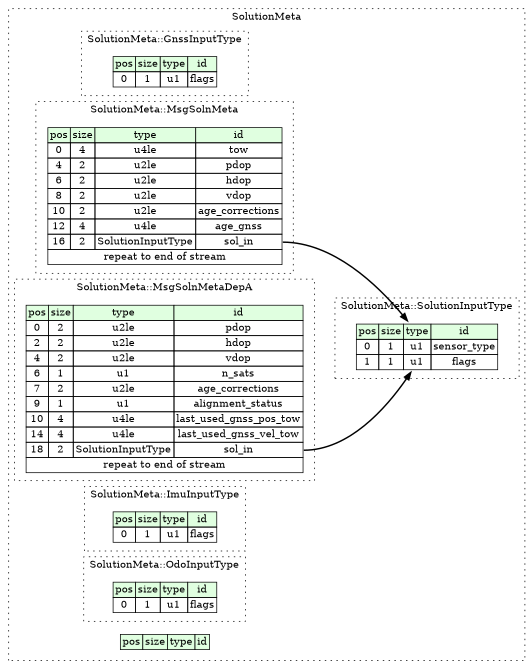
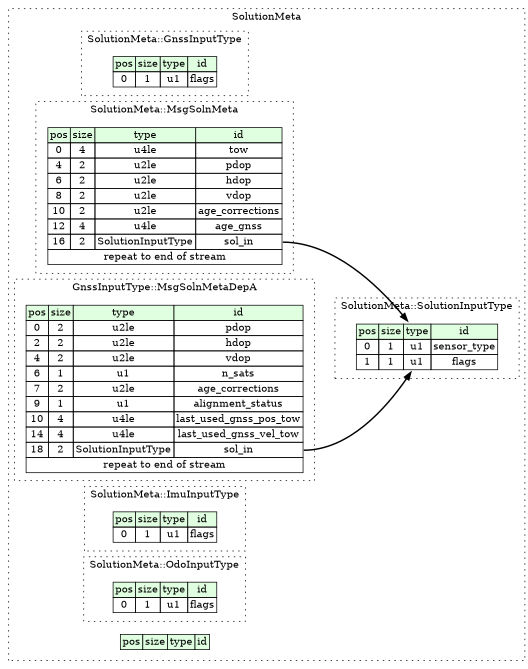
  digraph {
    rankdir=LR
    fontname="DejaVu Serif"
    node [shape=plaintext fontname="DejaVu Serif"]
    edge [style=bold tailport=sol_in_type fontname="DejaVu Serif"]
    n1 [label=<<TABLE BORDER="0" CELLBORDER="1" CELLSPACING="0"> 				<TR><TD BGCOLOR="#E0FFE0">pos</TD><TD BGCOLOR="#E0FFE0">size</TD><TD BGCOLOR="#E0FFE0">type</TD><TD BGCOLOR="#E0FFE0">id</TD></TR> 				<TR><TD PORT="flags_pos">0</TD><TD PORT="flags_size">1</TD><TD>u1</TD><TD PORT="flags_type">flags</TD></TR> 			</TABLE>>]
    n2 [label=<<TABLE BORDER="0" CELLBORDER="1" CELLSPACING="0"> 				<TR><TD BGCOLOR="#E0FFE0">pos</TD><TD BGCOLOR="#E0FFE0">size</TD><TD BGCOLOR="#E0FFE0">type</TD><TD BGCOLOR="#E0FFE0">id</TD></TR> 				<TR><TD PORT="tow_pos">0</TD><TD PORT="tow_size">4</TD><TD>u4le</TD><TD PORT="tow_type">tow</TD></TR> 				<TR><TD PORT="pdop_pos">4</TD><TD PORT="pdop_size">2</TD><TD>u2le</TD><TD PORT="pdop_type">pdop</TD></TR> 				<TR><TD PORT="hdop_pos">6</TD><TD PORT="hdop_size">2</TD><TD>u2le</TD><TD PORT="hdop_type">hdop</TD></TR> 				<TR><TD PORT="vdop_pos">8</TD><TD PORT="vdop_size">2</TD><TD>u2le</TD><TD PORT="vdop_type">vdop</TD></TR> 				<TR><TD PORT="age_corrections_pos">10</TD><TD PORT="age_corrections_size">2</TD><TD>u2le</TD><TD PORT="age_corrections_type">age_corrections</TD></TR> 				<TR><TD PORT="age_gnss_pos">12</TD><TD PORT="age_gnss_size">4</TD><TD>u4le</TD><TD PORT="age_gnss_type">age_gnss</TD></TR> 				<TR><TD PORT="sol_in_pos">16</TD><TD PORT="sol_in_size">2</TD><TD>SolutionInputType</TD><TD PORT="sol_in_type">sol_in</TD></TR> 				<TR><TD COLSPAN="4" PORT="sol_in__repeat">repeat to end of stream</TD></TR> 			</TABLE>>]
    n3 [label=<<TABLE BORDER="0" CELLBORDER="1" CELLSPACING="0"> 				<TR><TD BGCOLOR="#E0FFE0">pos</TD><TD BGCOLOR="#E0FFE0">size</TD><TD BGCOLOR="#E0FFE0">type</TD><TD BGCOLOR="#E0FFE0">id</TD></TR> 				<TR><TD PORT="pdop_pos">0</TD><TD PORT="pdop_size">2</TD><TD>u2le</TD><TD PORT="pdop_type">pdop</TD></TR> 				<TR><TD PORT="hdop_pos">2</TD><TD PORT="hdop_size">2</TD><TD>u2le</TD><TD PORT="hdop_type">hdop</TD></TR> 				<TR><TD PORT="vdop_pos">4</TD><TD PORT="vdop_size">2</TD><TD>u2le</TD><TD PORT="vdop_type">vdop</TD></TR> 				<TR><TD PORT="n_sats_pos">6</TD><TD PORT="n_sats_size">1</TD><TD>u1</TD><TD PORT="n_sats_type">n_sats</TD></TR> 				<TR><TD PORT="age_corrections_pos">7</TD><TD PORT="age_corrections_size">2</TD><TD>u2le</TD><TD PORT="age_corrections_type">age_corrections</TD></TR> 				<TR><TD PORT="alignment_status_pos">9</TD><TD PORT="alignment_status_size">1</TD><TD>u1</TD><TD PORT="alignment_status_type">alignment_status</TD></TR> 				<TR><TD PORT="last_used_gnss_pos_tow_pos">10</TD><TD PORT="last_used_gnss_pos_tow_size">4</TD><TD>u4le</TD><TD PORT="last_used_gnss_pos_tow_type">last_used_gnss_pos_tow</TD></TR> 				<TR><TD PORT="last_used_gnss_vel_tow_pos">14</TD><TD PORT="last_used_gnss_vel_tow_size">4</TD><TD>u4le</TD><TD PORT="last_used_gnss_vel_tow_type">last_used_gnss_vel_tow</TD></TR> 				<TR><TD PORT="sol_in_pos">18</TD><TD PORT="sol_in_size">2</TD><TD>SolutionInputType</TD><TD PORT="sol_in_type">sol_in</TD></TR> 				<TR><TD COLSPAN="4" PORT="sol_in__repeat">repeat to end of stream</TD></TR> 			</TABLE>>]
    n4 [label=<<TABLE BORDER="0" CELLBORDER="1" CELLSPACING="0"> 				<TR><TD BGCOLOR="#E0FFE0">pos</TD><TD BGCOLOR="#E0FFE0">size</TD><TD BGCOLOR="#E0FFE0">type</TD><TD BGCOLOR="#E0FFE0">id</TD></TR> 				<TR><TD PORT="flags_pos">0</TD><TD PORT="flags_size">1</TD><TD>u1</TD><TD PORT="flags_type">flags</TD></TR> 			</TABLE>>]
    n5 [label=<<TABLE BORDER="0" CELLBORDER="1" CELLSPACING="0"> 				<TR><TD BGCOLOR="#E0FFE0">pos</TD><TD BGCOLOR="#E0FFE0">size</TD><TD BGCOLOR="#E0FFE0">type</TD><TD BGCOLOR="#E0FFE0">id</TD></TR> 				<TR><TD PORT="flags_pos">0</TD><TD PORT="flags_size">1</TD><TD>u1</TD><TD PORT="flags_type">flags</TD></TR> 			</TABLE>>]
    n6 [label=<<TABLE BORDER="0" CELLBORDER="1" CELLSPACING="0"> 				<TR><TD BGCOLOR="#E0FFE0">pos</TD><TD BGCOLOR="#E0FFE0">size</TD><TD BGCOLOR="#E0FFE0">type</TD><TD BGCOLOR="#E0FFE0">id</TD></TR> 				<TR><TD PORT="sensor_type_pos">0</TD><TD PORT="sensor_type_size">1</TD><TD>u1</TD><TD PORT="sensor_type_type">sensor_type</TD></TR> 				<TR><TD PORT="flags_pos">1</TD><TD PORT="flags_size">1</TD><TD>u1</TD><TD PORT="flags_type">flags</TD></TR> 			</TABLE>>]
    n7 [label=<<TABLE BORDER="0" CELLBORDER="1" CELLSPACING="0"> 			<TR><TD BGCOLOR="#E0FFE0">pos</TD><TD BGCOLOR="#E0FFE0">size</TD><TD BGCOLOR="#E0FFE0">type</TD><TD BGCOLOR="#E0FFE0">id</TD></TR> 		</TABLE>>]
    subgraph cluster_1 {
      label=SolutionMeta
      style=dotted
      n7
      subgraph cluster_2 {
        label="SolutionMeta::GnssInputType"
        style=dotted
        n1
      }
      subgraph cluster_3 {
        label="SolutionMeta::MsgSolnMeta"
        style=dotted
        n2
      }
      subgraph cluster_4 {
-       label="SolutionMeta::MsgSolnMetaDepA"
+       label="GnssInputType::MsgSolnMetaDepA"
        style=dotted
        n3
      }
      subgraph cluster_5 {
        label="SolutionMeta::ImuInputType"
        style=dotted
        n4
      }
      subgraph cluster_6 {
        label="SolutionMeta::OdoInputType"
        style=dotted
        n5
      }
      subgraph cluster_7 {
        label="SolutionMeta::SolutionInputType"
        style=dotted
        n6
      }
    }
    n2 -> n6
    n3 -> n6
  }
